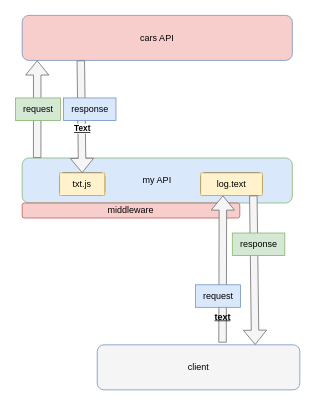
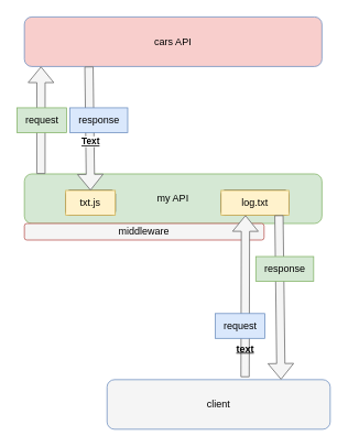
  <mxCell id="0" />
  <mxCell id="1" parent="0" />
  <mxCell id="2" value="cars API" style="rounded=1;whiteSpace=wrap;html=1;fillColor=#f8cecc;strokeColor=#6c8ebf;" vertex="1" parent="1"><mxGeometry x="29" y="20" width="360" height="60" as="geometry" /></mxCell>
- <mxCell id="3" value="my API" style="rounded=1;whiteSpace=wrap;html=1;fillColor=#dae8fc;strokeColor=#82b366;" vertex="1" parent="1"><mxGeometry x="29" y="210" width="360" height="60" as="geometry" /></mxCell>
+ <mxCell id="3" value="my API" style="rounded=1;whiteSpace=wrap;html=1;fillColor=#d5e8d4;strokeColor=#82b366;" vertex="1" parent="1"><mxGeometry x="29" y="210" width="360" height="60" as="geometry" /></mxCell>
  <mxCell id="4" value="client" style="rounded=1;whiteSpace=wrap;html=1;fillColor=#f5f5f5;strokeColor=#6c8ebf;" vertex="1" parent="1"><mxGeometry x="129" y="459" width="270" height="60" as="geometry" /></mxCell>
  <mxCell id="5" value="" style="rounded=1;whiteSpace=wrap;html=1;" vertex="1" parent="1"><mxGeometry x="79" y="230" width="60" height="30" as="geometry" /></mxCell>
  <mxCell id="6" value="txt.js" style="text;strokeColor=#d6b656;align=center;fillColor=#fff2cc;html=1;verticalAlign=middle;whiteSpace=wrap;rounded=0;" vertex="1" parent="1"><mxGeometry x="79" y="230" width="60" height="30" as="geometry" /></mxCell>
  <mxCell id="7" value="" style="shape=flexArrow;endArrow=classic;html=1;rounded=0;entryX=0.078;entryY=1;entryDx=0;entryDy=0;entryPerimeter=0;fillColor=#f5f5f5;strokeColor=#666666;" edge="1" parent="1"><mxGeometry width="50" height="50" relative="1" as="geometry"><mxPoint x="49" y="210" as="sourcePoint" /><mxPoint x="49.08" y="80" as="targetPoint" /></mxGeometry></mxCell>
  <mxCell id="8" value="" style="shape=flexArrow;endArrow=classic;html=1;rounded=0;exitX=0.217;exitY=1;exitDx=0;exitDy=0;exitPerimeter=0;entryX=0.5;entryY=0;entryDx=0;entryDy=0;fillColor=#f5f5f5;strokeColor=#666666;" edge="1" parent="1" source="2" target="6"><mxGeometry width="50" height="50" relative="1" as="geometry"><mxPoint x="329" y="260" as="sourcePoint" /><mxPoint x="379" y="210" as="targetPoint" /></mxGeometry></mxCell>
  <mxCell id="9" value="Text" style="edgeLabel;html=1;align=center;verticalAlign=middle;resizable=0;points=[];fontStyle=5" vertex="1" connectable="0" parent="8"><mxGeometry x="0.533" y="-2" relative="1" as="geometry"><mxPoint x="2" y="-25" as="offset" /></mxGeometry></mxCell>
  <mxCell id="10" value="" style="rounded=1;whiteSpace=wrap;html=1;" vertex="1" parent="1"><mxGeometry x="267" y="230" width="82" height="30" as="geometry" /></mxCell>
- <mxCell id="11" value="log.text" style="text;strokeColor=#d6b656;align=center;fillColor=#fff2cc;html=1;verticalAlign=middle;whiteSpace=wrap;rounded=0;" vertex="1" parent="1"><mxGeometry x="267" y="230" width="82" height="30" as="geometry" /></mxCell>
- <mxCell id="12" value="middleware" style="rounded=1;whiteSpace=wrap;html=1;fillColor=#f8cecc;strokeColor=#b85450;" vertex="1" parent="1"><mxGeometry x="29" y="270" width="290" height="20" as="geometry" /></mxCell>
+ <mxCell id="11" value="log.txt" style="text;strokeColor=#d6b656;align=center;fillColor=#fff2cc;html=1;verticalAlign=middle;whiteSpace=wrap;rounded=0;" vertex="1" parent="1"><mxGeometry x="267" y="230" width="82" height="30" as="geometry" /></mxCell>
+ <mxCell id="12" value="middleware" style="rounded=1;whiteSpace=wrap;html=1;fillColor=#f5f5f5;strokeColor=#b85450;" vertex="1" parent="1"><mxGeometry x="29" y="270" width="290" height="20" as="geometry" /></mxCell>
  <mxCell id="13" value="" style="shape=flexArrow;endArrow=classic;html=1;rounded=0;entryX=0.078;entryY=1;entryDx=0;entryDy=0;entryPerimeter=0;exitX=0.632;exitY=-0.05;exitDx=0;exitDy=0;exitPerimeter=0;fillColor=#f5f5f5;strokeColor=#666666;" edge="1" parent="1"><mxGeometry width="50" height="50" relative="1" as="geometry"><mxPoint x="296" y="456" as="sourcePoint" /><mxPoint x="296.5" y="260" as="targetPoint" /></mxGeometry></mxCell>
  <mxCell id="14" value="" style="shape=flexArrow;endArrow=classic;html=1;rounded=0;exitX=0.217;exitY=1;exitDx=0;exitDy=0;exitPerimeter=0;entryX=0.75;entryY=0;entryDx=0;entryDy=0;fillColor=#f5f5f5;strokeColor=#666666;" edge="1" parent="1"><mxGeometry width="50" height="50" relative="1" as="geometry"><mxPoint x="337" y="260" as="sourcePoint" /><mxPoint x="339.5" y="459" as="targetPoint" /></mxGeometry></mxCell>
  <mxCell id="15" value="request" style="text;html=1;align=center;verticalAlign=middle;resizable=0;points=[];autosize=1;strokeColor=#82b366;fillColor=#d5e8d4;" vertex="1" parent="1"><mxGeometry x="20" y="130" width="60" height="30" as="geometry" /></mxCell>
  <mxCell id="16" value="response" style="text;html=1;align=center;verticalAlign=middle;resizable=0;points=[];autosize=1;strokeColor=#6c8ebf;fillColor=#dae8fc;" vertex="1" parent="1"><mxGeometry x="84" y="130" width="70" height="30" as="geometry" /></mxCell>
  <mxCell id="17" value="request" style="text;html=1;align=center;verticalAlign=middle;resizable=0;points=[];autosize=1;strokeColor=#6c8ebf;fillColor=#dae8fc;" vertex="1" parent="1"><mxGeometry x="260" y="379" width="60" height="30" as="geometry" /></mxCell>
  <mxCell id="18" value="text" style="text;html=1;align=center;verticalAlign=middle;resizable=0;points=[];autosize=1;strokeColor=none;fillColor=none;fontStyle=5" vertex="1" parent="1"><mxGeometry x="276" y="407" width="40" height="30" as="geometry" /></mxCell>
  <mxCell id="19" value="response" style="text;html=1;align=center;verticalAlign=middle;resizable=0;points=[];autosize=1;strokeColor=#82b366;fillColor=#d5e8d4;" vertex="1" parent="1"><mxGeometry x="309" y="310" width="70" height="30" as="geometry" /></mxCell>
